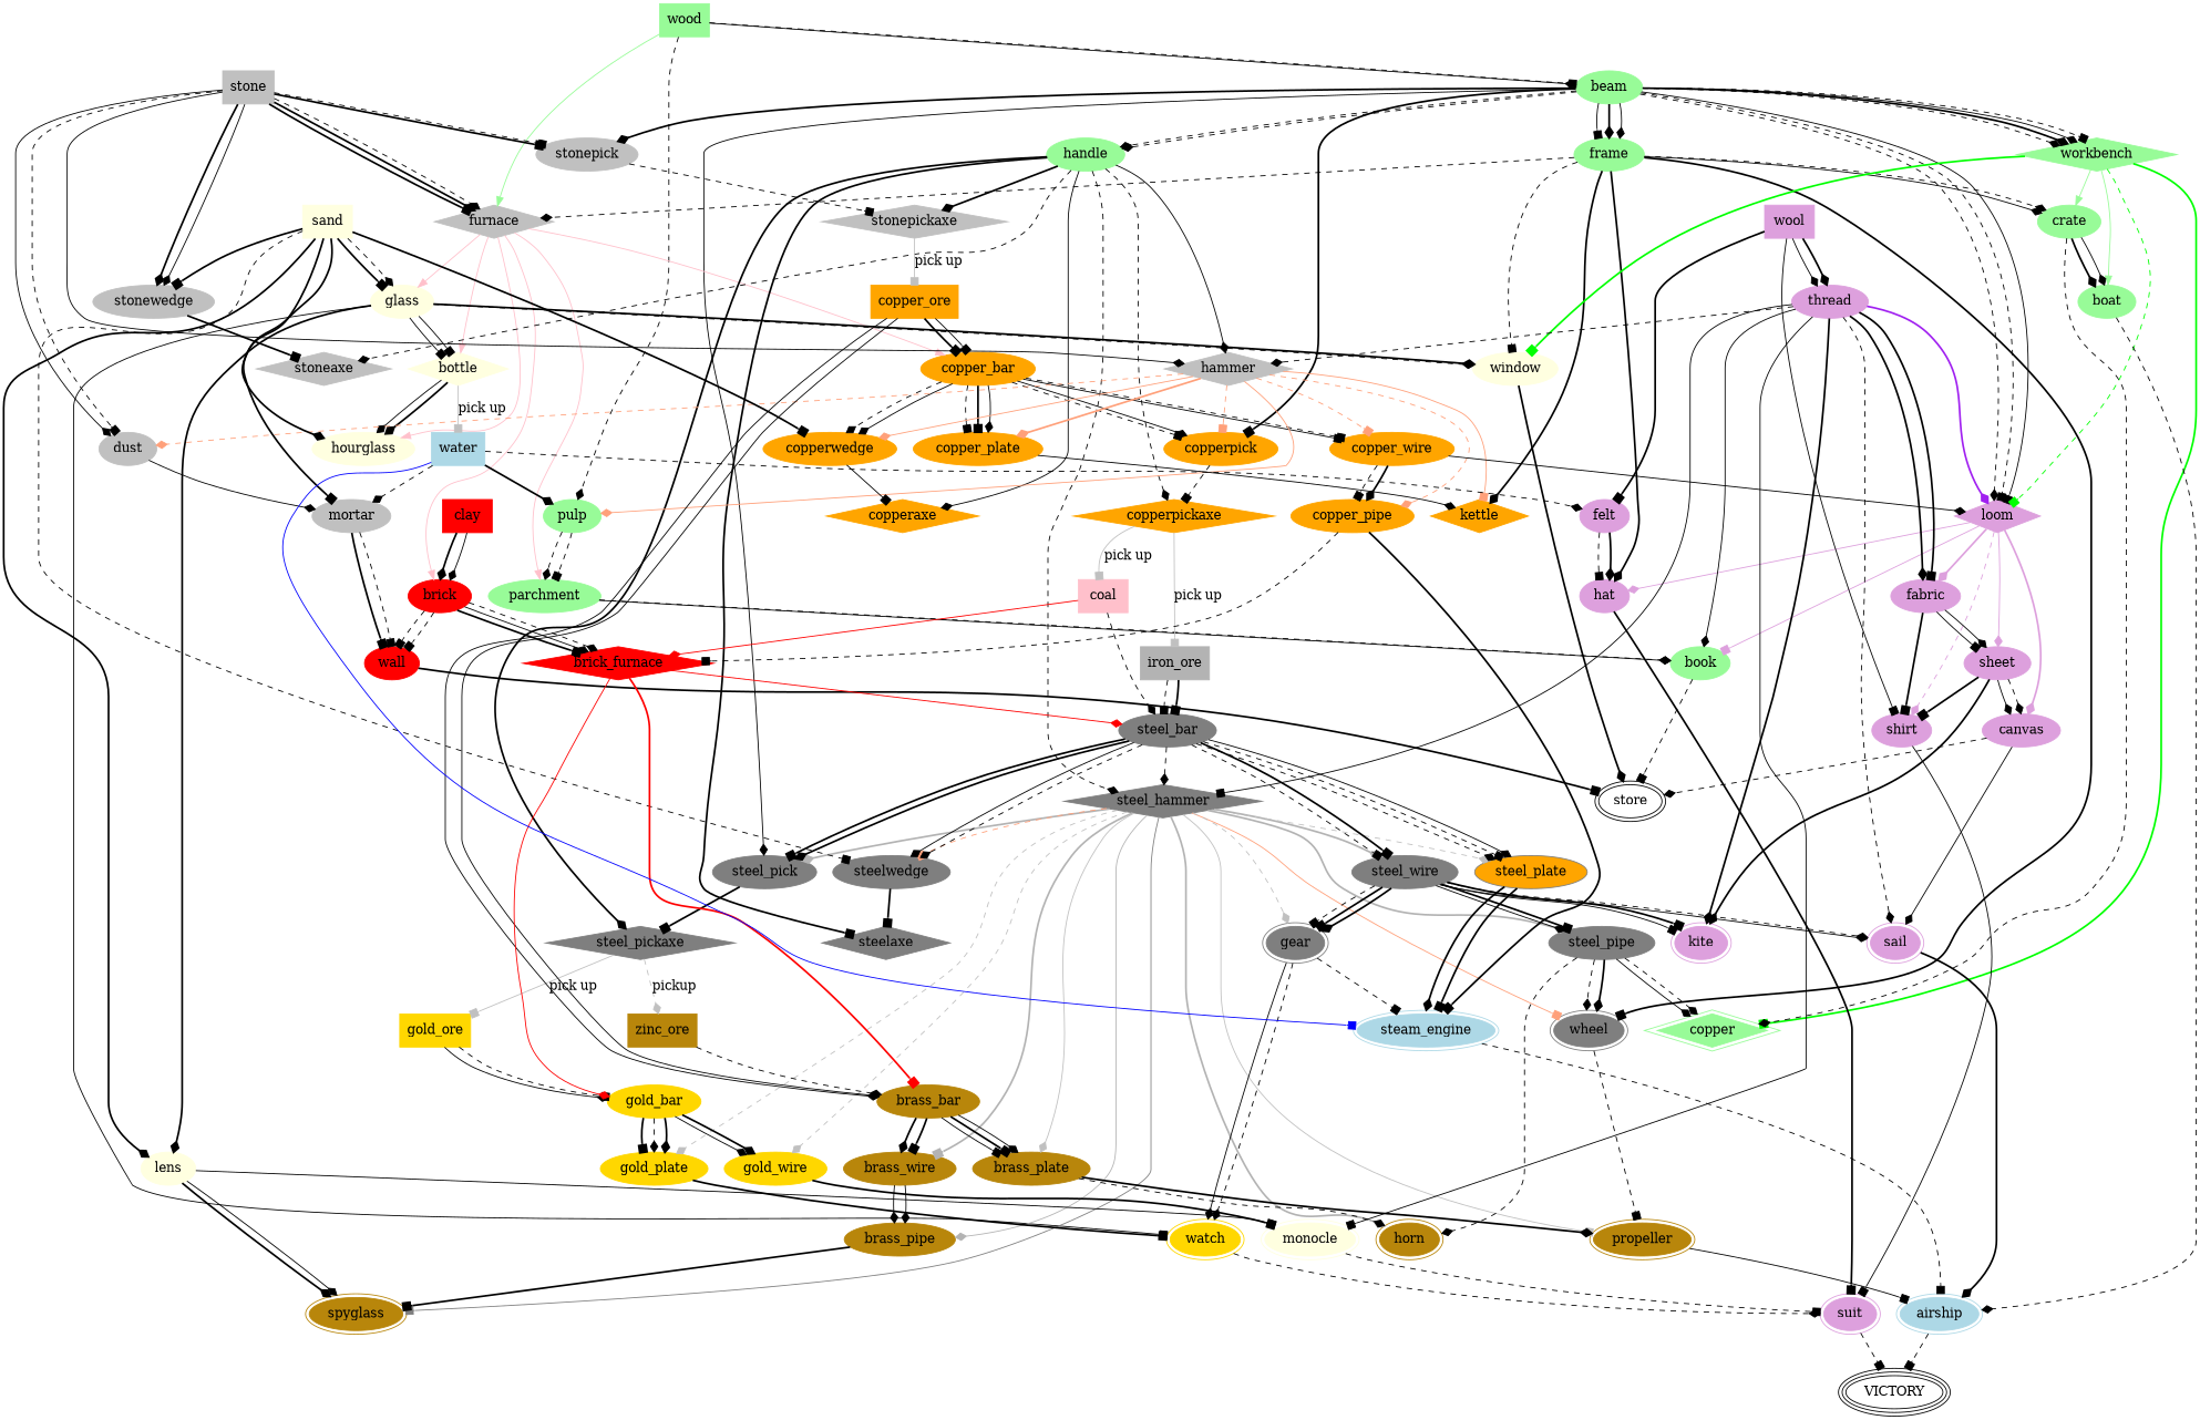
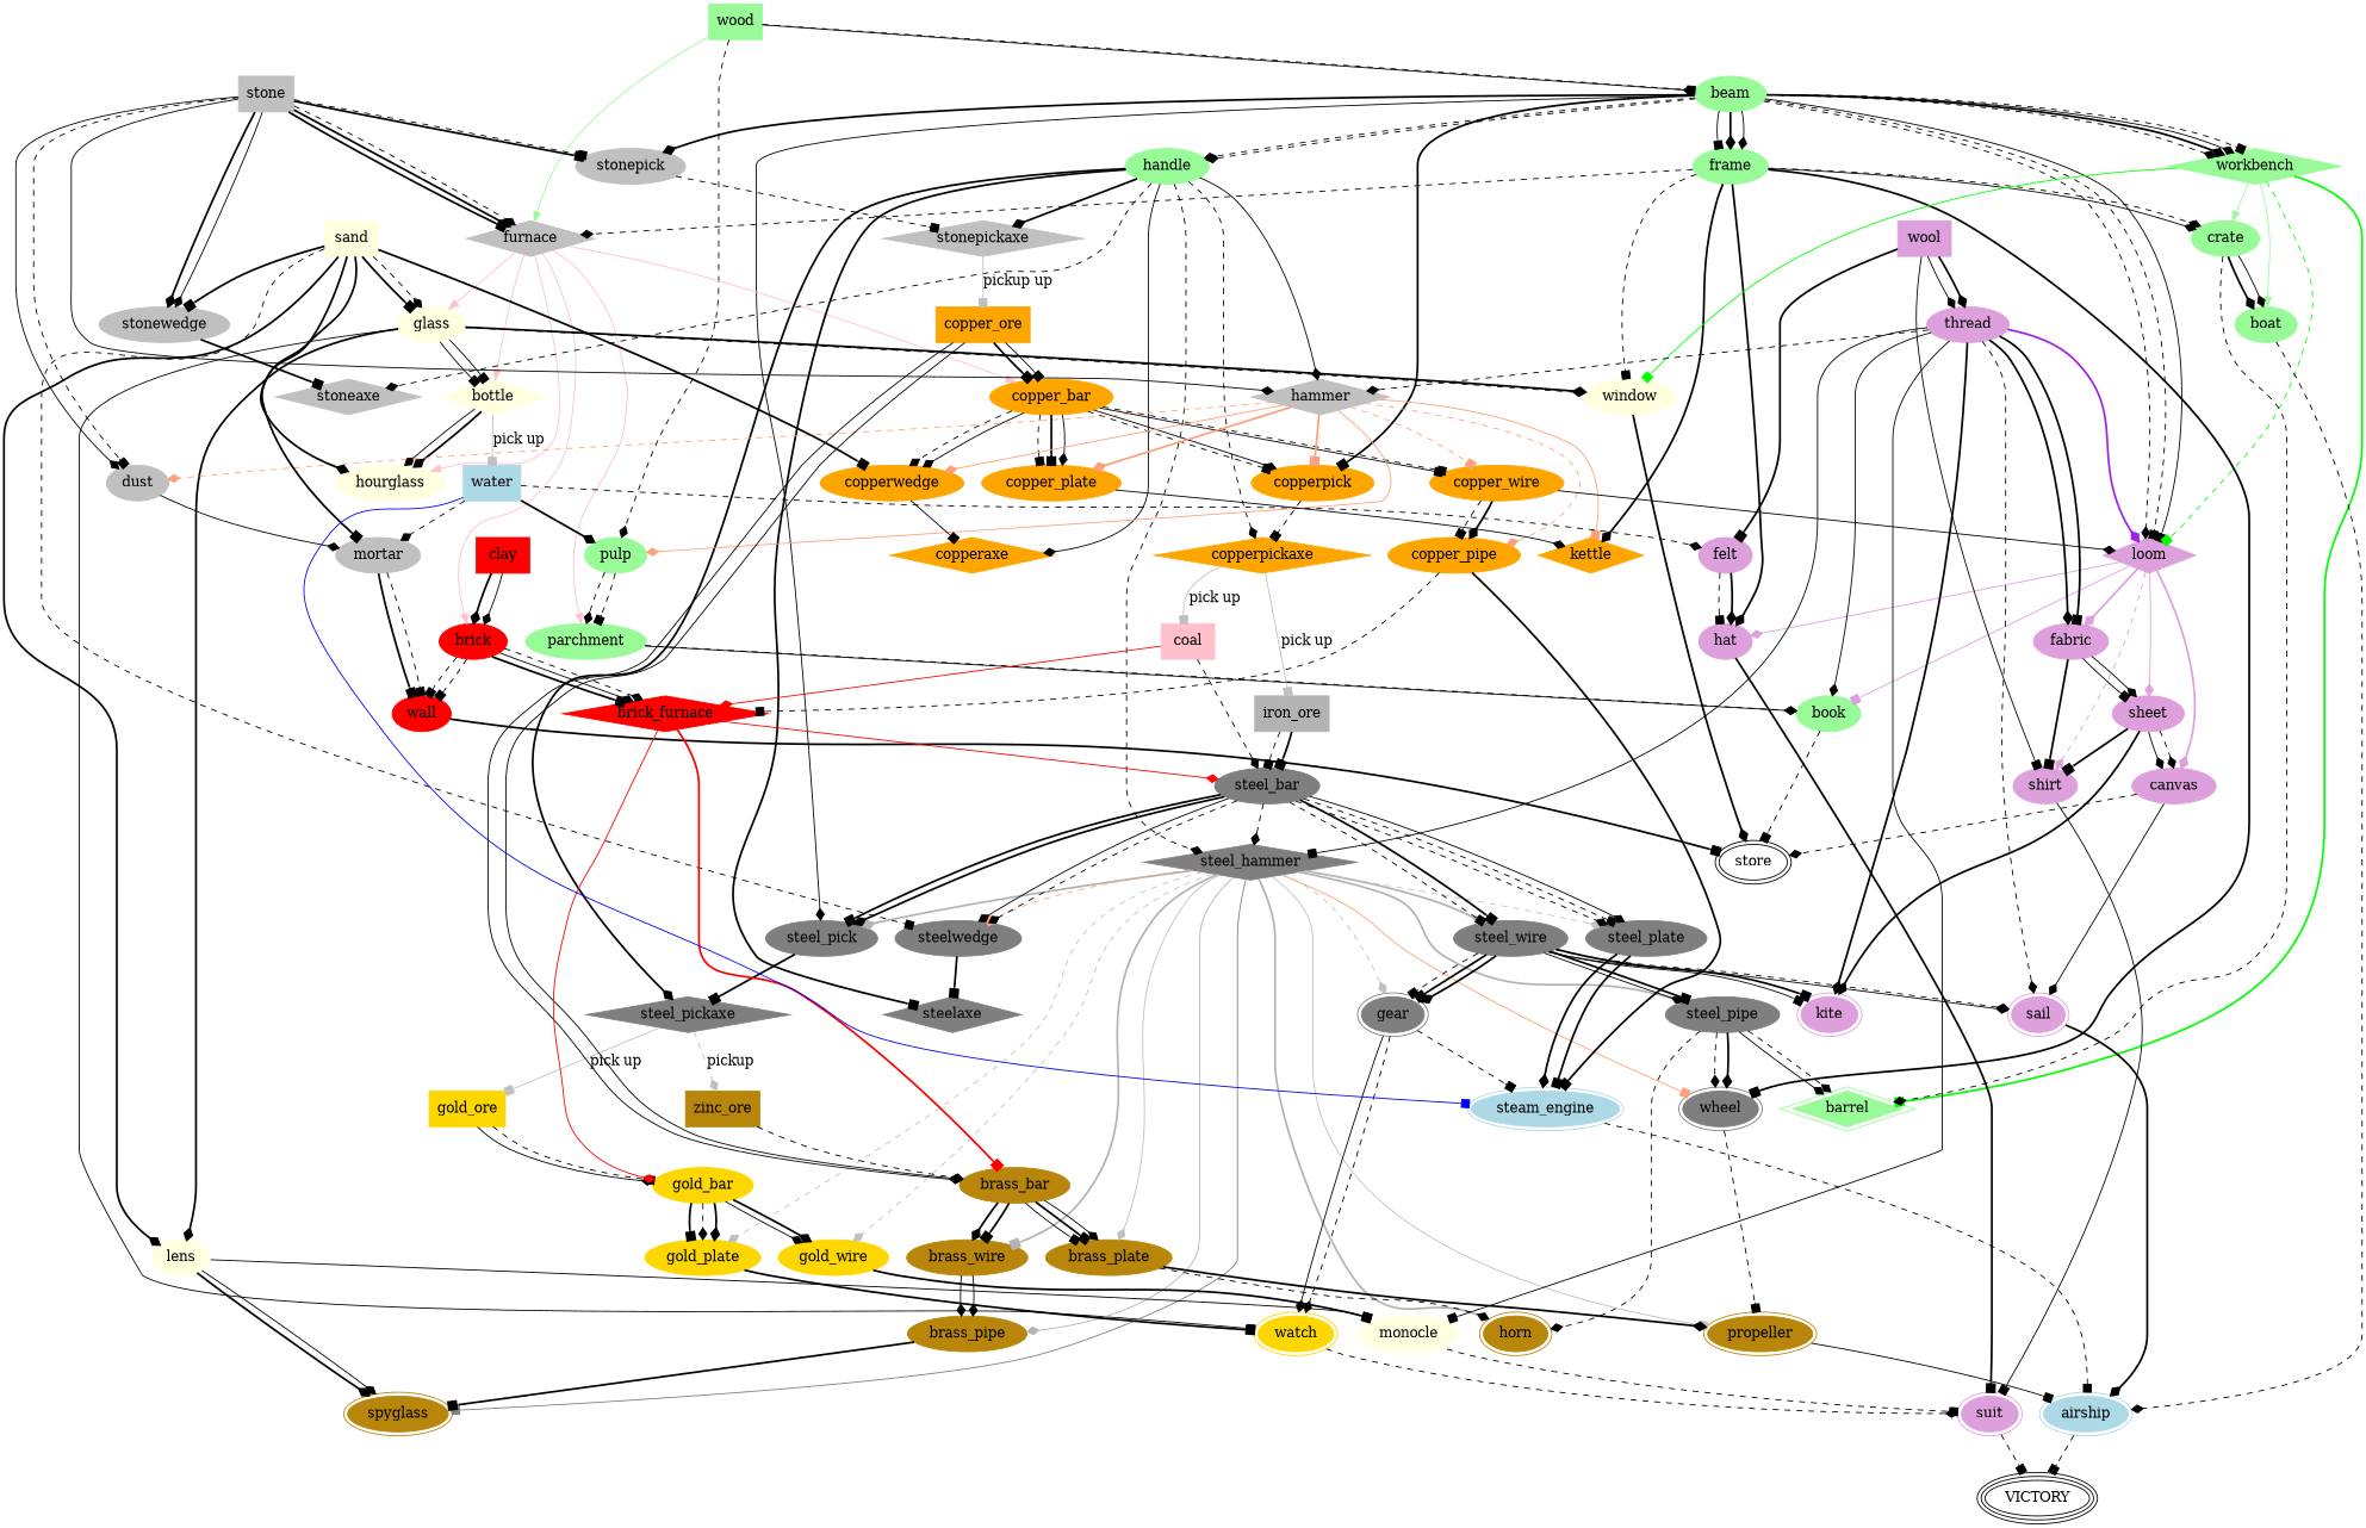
  digraph {
    node [color=plum style=filled]
    edge [arrowhead=diamond style=bold]
    wood [color=palegreen shape=box]
    beam [color=palegreen]
    furnace [color=gray shape=diamond]
    pulp [color=palegreen]
    frame [color=palegreen]
    handle [color=palegreen]
    stonepick [color=gray]
    copperpick [color=orange]
    loom [shape=diamond]
    workbench [color=palegreen shape=diamond]
    steel_pick [color=grey50]
    glass [color=lightyellow]
    hourglass [color=lightyellow]
    copper_bar [color=orange]
    bottle [color=lightyellow shape=diamond]
    parchment [color=palegreen]
    brick [color=red]
    crate [color=palegreen]
    wheel [color=grey50 peripheries=2]
    hat
    window [color=lightyellow]
    kettle [color=orange shape=diamond]
    stoneaxe [color=gray shape=diamond]
    stonepickaxe [color=gray shape=diamond]
    hammer [color=gray shape=diamond]
    copperaxe [color=orange shape=diamond]
    copperpickaxe [color=orange shape=diamond]
    steel_hammer [color=grey50 shape=diamond]
    steelaxe [color=grey50 shape=diamond]
    steel_pickaxe [color=grey50 shape=diamond]
    fabric
    book [color=palegreen]
    shirt
    sheet
    canvas
    boat [color=palegreen]
-   barrel [color=palegreen peripheries=2 shape=diamond label=copper]
+   barrel [color=palegreen peripheries=2 shape=diamond]
    propeller [color=darkgoldenrod peripheries=2]
    suit [peripheries=2]
    store [peripheries=2 color="" style=""]
    copper_ore [color=orange shape=box]
    copperwedge [color=orange]
    dust [color=gray]
    copper_wire [color=orange]
    copper_plate [color=orange]
    copper_pipe [color=orange]
    coal [color=pink shape=box]
    iron_ore [color=gray70 shape=box]
    steelwedge [color=grey50]
    steel_wire [color=grey50]
-   steel_plate [color=grey50 fillcolor=orange]
+   steel_plate [color=grey50]
    gear [color=grey50 peripheries=2]
    gold_wire [color=gold]
    brass_wire [color=darkgoldenrod]
    brass_pipe [color=darkgoldenrod]
    steel_pipe [color=grey50]
    gold_plate [color=gold]
    spyglass [color=darkgoldenrod peripheries=2]
    brass_plate [color=darkgoldenrod]
    horn [color=darkgoldenrod peripheries=2]
    gold_ore [color=gold shape=box]
    zinc_ore [color=darkgoldenrod shape=box]
    sand [color=lightyellow shape=box]
    stonewedge [color=gray]
    lens [color=lightyellow]
    mortar [color=gray]
    watch [color=gold peripheries=2]
    monocle [color=lightyellow peripheries=2]
    wall [color=red]
    stone [color=gray shape=box]
    brass_bar [color=darkgoldenrod]
    brick_furnace [color=red shape=diamond]
    steam_engine [color=lightblue peripheries=2]
    steel_bar [color=grey50]
    sail [peripheries=2]
    kite [peripheries=2]
    airship [color=lightblue peripheries=2]
    water [color=lightblue shape=box]
    gold_bar [color=gold]
    thread
    felt
    wool [shape=box]
    VICTORY [peripheries=3 color="" style=""]
    clay [color=red shape=box]
    wood -> beam [style=solid]
    wood -> beam [arrowhead=box style=dashed]
    wood -> furnace [color=palegreen arrowhead="" style=""]
    wood -> pulp [style=dashed]
    beam -> frame [arrowhead=box style=solid]
    beam -> frame
    beam -> frame [style=solid]
    beam -> handle [style=dashed]
    beam -> handle [style=dashed]
    beam -> stonepick
    beam -> copperpick [arrowhead=box]
    beam -> loom [style=dashed]
    beam -> loom [arrowhead=box style=dashed]
    beam -> loom [arrowhead=box style=solid]
    beam -> workbench [style=dashed]
    beam -> workbench
    beam -> workbench [style=solid]
    beam -> workbench [arrowhead=box style=dashed]
    beam -> steel_pick [style=solid]
    furnace -> glass [color=pink arrowhead="" style=""]
    furnace -> hourglass [color=pink arrowhead="" style=""]
    furnace -> copper_bar [color=pink arrowhead="" style=""]
    furnace -> bottle [color=pink arrowhead="" style=""]
    furnace -> parchment [color=pink arrowhead="" style=""]
    furnace -> brick [color=pink arrowhead="" style=""]
    pulp -> parchment [style=dashed]
    pulp -> parchment [arrowhead=box style=dashed]
    frame -> furnace [style=dashed]
    frame -> crate [style=solid]
    frame -> crate [style=dashed]
    frame -> wheel [arrowhead=box]
    frame -> hat
    frame -> window [arrowhead=box style=dashed]
    frame -> kettle
    handle -> stoneaxe [style=dashed]
    handle -> stonepickaxe
    handle -> hammer [style=solid]
    handle -> copperaxe [style=solid]
    handle -> copperpickaxe [style=dashed]
    handle -> steel_hammer [style=dashed]
    handle -> steelaxe [arrowhead=box]
    handle -> steel_pickaxe
    stonepick -> stonepickaxe [arrowhead=box style=dashed]
    copperpick -> copperpickaxe [arrowhead=box style=dashed]
    loom -> hat [color=plum style=solid]
    loom -> fabric [color=plum]
    loom -> book [arrowhead=box color=plum style=solid]
    loom -> shirt [color=plum style=dashed]
    loom -> sheet [color=plum style=solid]
    loom -> canvas [color=plum]
    workbench -> loom [arrowhead=box color=green style=dashed]
    workbench -> crate [color=palegreen arrowhead="" style=""]
-   workbench -> window [arrowhead=box color=green]
+   workbench -> window [arrowhead=box color=green style=solid]
    workbench -> boat [color=palegreen arrowhead="" style=""]
    workbench -> barrel [arrowhead=box color=green]
    steel_pick -> steel_pickaxe [arrowhead=box]
    glass -> bottle [arrowhead=box style=solid]
    glass -> bottle [arrowhead=box style=solid]
    glass -> window [style=dashed]
    glass -> window
    glass -> lens
    glass -> watch [arrowhead=box style=solid]
    copper_bar -> copperpick [arrowhead=box style=dashed]
    copper_bar -> copperpick [style=solid]
    copper_bar -> copperwedge [style=dashed]
    copper_bar -> copperwedge [style=solid]
    copper_bar -> copper_wire [arrowhead=box style=solid]
    copper_bar -> copper_wire [arrowhead=box style=dashed]
    copper_bar -> copper_plate [arrowhead=box style=dashed]
    copper_bar -> copper_plate [arrowhead=box]
    copper_bar -> copper_plate [style=solid]
    bottle -> hourglass [style=solid]
    bottle -> hourglass
    bottle -> water [arrowhead=box color=gray label="pick up" style=solid]
    parchment -> book [style=solid]
    parchment -> book [style=dashed]
    brick -> wall [arrowhead=box style=dashed]
    brick -> wall [arrowhead=box style=dashed]
    brick -> brick_furnace [arrowhead=box]
    brick -> brick_furnace [style=solid]
    brick -> brick_furnace [style=dashed]
    crate -> boat
    crate -> boat [style=solid]
    crate -> barrel [style=dashed]
    wheel -> propeller [arrowhead=box style=dashed]
    hat -> suit [arrowhead=box]
    window -> store
-   stonepickaxe -> copper_ore [arrowhead=box color=gray label="pick up" style=solid]
+   stonepickaxe -> copper_ore [arrowhead=box color=gray label="pickup up" style=solid]
    hammer -> pulp [color=lightsalmon style=solid]
-   hammer -> copperpick [arrowhead=box color=lightsalmon style=dashed]
+   hammer -> copperpick [arrowhead=box color=lightsalmon]
    hammer -> kettle [arrowhead=box color=lightsalmon style=solid]
    hammer -> copperwedge [color=lightsalmon style=solid]
    hammer -> dust [color=lightsalmon style=dashed]
    hammer -> copper_wire [arrowhead=box color=lightsalmon style=dashed]
    hammer -> copper_plate [color=lightsalmon]
    hammer -> copper_pipe [color=lightsalmon style=dashed]
    copperpickaxe -> coal [arrowhead=box color=gray label="pick up" style=solid]
    copperpickaxe -> iron_ore [arrowhead=box color=gray label="pick up" style=solid]
    steel_hammer -> steel_pick [color=gray70]
    steel_hammer -> wheel [arrowhead=box color=lightsalmon style=solid]
    steel_hammer -> propeller [arrowhead=box color=grey style=solid]
    steel_hammer -> steelwedge [arrowhead=box color=lightsalmon style=dashed]
    steel_hammer -> steel_wire [color=gray70]
    steel_hammer -> steel_plate [color=gray style=dashed]
    steel_hammer -> gear [color=gray style=dashed]
    steel_hammer -> gold_wire [color=gray style=dashed]
    steel_hammer -> brass_wire [arrowhead=box color=gray70]
    steel_hammer -> brass_pipe [color=gray70 style=solid]
    steel_hammer -> steel_pipe [color=gray70]
    steel_hammer -> gold_plate [color=gray style=dashed]
    steel_hammer -> spyglass [arrowhead=box color=grey50 style=solid]
    steel_hammer -> brass_plate [color=gray style=solid]
    steel_hammer -> horn [color=gray70]
    steel_pickaxe -> gold_ore [arrowhead=box color=gray label="pick up" style=solid]
    steel_pickaxe -> zinc_ore [color=gray label=pickup style=dashed]
    fabric -> shirt [arrowhead=box]
    fabric -> sheet [arrowhead=box style=solid]
    fabric -> sheet [style=solid]
    book -> store [arrowhead=box style=dashed]
    shirt -> suit [arrowhead=box style=solid]
    sheet -> shirt [arrowhead=box]
    sheet -> canvas [style=solid]
    sheet -> canvas [style=dashed]
    sheet -> kite
    canvas -> store [style=dashed]
    canvas -> sail [style=solid]
    boat -> airship [style=dashed]
    propeller -> airship [arrowhead=box style=solid]
    suit -> VICTORY [arrowhead=box style=dashed]
    copper_ore -> copper_bar [arrowhead=box]
    copper_ore -> copper_bar [arrowhead=box style=solid]
    copper_ore -> brass_bar [style=solid]
    copper_ore -> brass_bar [style=solid]
    copperwedge -> copperaxe [arrowhead=box style=solid]
    dust -> mortar [style=solid]
    copper_wire -> loom [style=solid]
    copper_wire -> copper_pipe [arrowhead=box style=dashed]
    copper_wire -> copper_pipe
    copper_plate -> kettle [style=solid]
    copper_pipe -> brick_furnace [arrowhead=box style=dashed]
    copper_pipe -> steam_engine [arrowhead=box]
    coal -> brick_furnace [color=red style=solid]
    coal -> steel_bar [style=dashed]
    iron_ore -> steel_bar [arrowhead=box style=dashed]
    iron_ore -> steel_bar [arrowhead=box]
    steelwedge -> steelaxe [arrowhead=box]
    steel_wire -> gear [arrowhead=box style=dashed]
    steel_wire -> gear [arrowhead=box]
    steel_wire -> gear
    steel_wire -> steel_pipe [style=solid]
    steel_wire -> steel_pipe [arrowhead=box]
    steel_wire -> sail [style=solid]
    steel_wire -> sail [style=dashed]
    steel_wire -> kite [arrowhead=box style=solid]
    steel_wire -> kite [arrowhead=box]
    steel_plate -> steam_engine
    steel_plate -> steam_engine [arrowhead=box]
    gear -> watch [style=solid]
    gear -> watch [style=dashed]
    gear -> steam_engine [arrowhead=box style=dashed]
    gold_wire -> monocle [arrowhead=box]
    brass_wire -> brass_pipe [style=solid]
    brass_wire -> brass_pipe [style=solid]
    brass_pipe -> spyglass [arrowhead=box]
    steel_pipe -> wheel [style=dashed]
    steel_pipe -> wheel
    steel_pipe -> barrel [style=solid]
    steel_pipe -> barrel [style=dashed]
    steel_pipe -> horn [style=dashed]
    gold_plate -> watch [arrowhead=box]
    brass_plate -> propeller
    brass_plate -> horn [style=dashed]
    gold_ore -> gold_bar [style=solid]
    gold_ore -> gold_bar [arrowhead=box style=dashed]
    zinc_ore -> brass_bar [style=dashed]
    sand -> glass [arrowhead=box]
    sand -> glass [style=dashed]
    sand -> hourglass
    sand -> copperwedge [arrowhead=box]
    sand -> steelwedge [arrowhead=box style=dashed]
    sand -> stonewedge [arrowhead=box]
    sand -> lens
    sand -> mortar [arrowhead=box]
    stonewedge -> stoneaxe [arrowhead=box]
    lens -> spyglass
    lens -> spyglass [style=solid]
    lens -> monocle [arrowhead=box style=solid]
    mortar -> wall [arrowhead=box]
    mortar -> wall [arrowhead=box style=dashed]
    watch -> suit [style=dashed]
    monocle -> suit [arrowhead=box style=dashed]
    wall -> store [arrowhead=box]
    stone -> furnace [arrowhead=box]
    stone -> furnace
    stone -> furnace [style=dashed]
    stone -> stonepick [arrowhead=box]
    stone -> stonepick [arrowhead=box style=dashed]
    stone -> hammer [style=solid]
    stone -> dust [style=solid]
    stone -> dust [arrowhead=box style=dashed]
    stone -> stonewedge
    stone -> stonewedge [style=solid]
    brass_bar -> brass_wire
    brass_bar -> brass_wire [arrowhead=box]
    brass_bar -> brass_plate [arrowhead=box style=solid]
    brass_bar -> brass_plate [arrowhead=box]
    brass_bar -> brass_plate [style=solid]
    brick_furnace -> brass_bar [arrowhead=box color=red]
    brick_furnace -> steel_bar [color=red style=solid]
    brick_furnace -> gold_bar [color=red style=solid]
    steam_engine -> airship [arrowhead=box style=dashed]
    steel_bar -> steel_pick [arrowhead=box]
    steel_bar -> steel_pick
    steel_bar -> steel_hammer [style=dashed]
    steel_bar -> steelwedge [style=solid]
    steel_bar -> steelwedge [style=dashed]
    steel_bar -> steel_wire [arrowhead=box style=dashed]
    steel_bar -> steel_wire [arrowhead=box]
    steel_bar -> steel_plate [style=dashed]
    steel_bar -> steel_plate [arrowhead=box style=dashed]
    steel_bar -> steel_plate [style=solid]
    sail -> airship
    airship -> VICTORY [arrowhead=box style=dashed]
    water -> pulp
    water -> mortar [style=dashed]
    water -> steam_engine [arrowhead=box color=blue style=solid]
    water -> felt [style=dashed]
    gold_bar -> gold_wire [style=solid]
    gold_bar -> gold_wire
    gold_bar -> gold_plate [arrowhead=box]
    gold_bar -> gold_plate [style=dashed]
    gold_bar -> gold_plate
    thread -> loom [color=purple]
    thread -> hammer [style=dashed]
    thread -> steel_hammer [arrowhead=box style=solid]
    thread -> fabric
    thread -> fabric [arrowhead=box]
    thread -> book [style=solid]
    thread -> monocle [arrowhead=box style=solid]
    thread -> sail [style=dashed]
    thread -> kite
    felt -> hat [arrowhead=box style=dashed]
    felt -> hat
    wool -> shirt [arrowhead=box style=solid]
    wool -> thread [style=solid]
    wool -> thread
    wool -> felt [arrowhead=box]
    clay -> brick
    clay -> brick [style=solid]
  }
